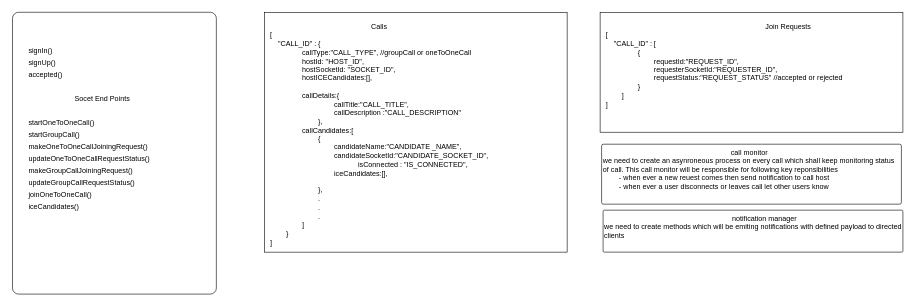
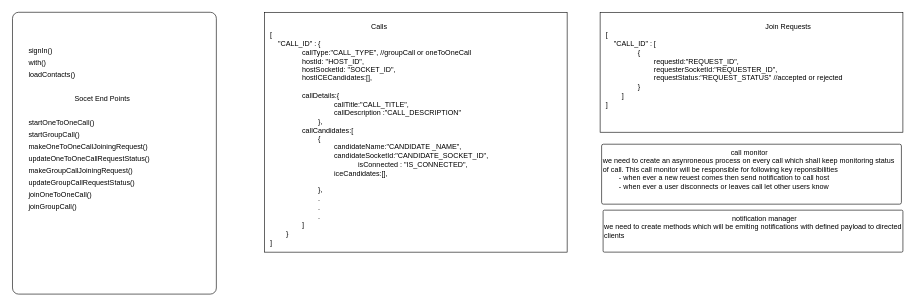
  <mxCell id="0" />
  <mxCell id="1" parent="0" />
  <mxCell id="2" value="" style="rounded=1;whiteSpace=wrap;html=1;arcSize=3;" parent="1" vertex="1"><mxGeometry x="20" y="20" width="340" height="470" as="geometry" /></mxCell>
  <mxCell id="3" value="Socet End Points" style="text;html=1;strokeColor=none;fillColor=none;align=center;verticalAlign=middle;whiteSpace=wrap;rounded=0;" parent="1" vertex="1"><mxGeometry x="25" y="150" width="290" height="30" as="geometry" /></mxCell>
  <mxCell id="4" value="startOneToOneCall()" style="text;html=1;strokeColor=none;fillColor=none;align=left;verticalAlign=middle;whiteSpace=wrap;rounded=0;" parent="1" vertex="1"><mxGeometry x="45" y="190" width="125" height="30" as="geometry" /></mxCell>
  <mxCell id="5" value="startGroupCall()" style="text;html=1;strokeColor=none;fillColor=none;align=left;verticalAlign=middle;whiteSpace=wrap;rounded=0;" parent="1" vertex="1"><mxGeometry x="45" y="210" width="290" height="30" as="geometry" /></mxCell>
  <mxCell id="6" value="makeOneToOneCallJoiningRequest()" style="text;html=1;strokeColor=none;fillColor=none;align=left;verticalAlign=middle;whiteSpace=wrap;rounded=0;" parent="1" vertex="1"><mxGeometry x="45" y="230" width="290" height="30" as="geometry" /></mxCell>
  <mxCell id="7" value="makeGroupCallJoiningRequest()" style="text;html=1;strokeColor=none;fillColor=none;align=left;verticalAlign=middle;whiteSpace=wrap;rounded=0;" parent="1" vertex="1"><mxGeometry x="45" y="270" width="290" height="30" as="geometry" /></mxCell>
  <mxCell id="8" value="updateOneToOneCallRequestStatus()" style="text;html=1;strokeColor=none;fillColor=none;align=left;verticalAlign=middle;whiteSpace=wrap;rounded=0;" parent="1" vertex="1"><mxGeometry x="45" y="250" width="290" height="30" as="geometry" /></mxCell>
  <mxCell id="9" value="updateGroupCallRequestStatus()" style="text;html=1;strokeColor=none;fillColor=none;align=left;verticalAlign=middle;whiteSpace=wrap;rounded=0;" parent="1" vertex="1"><mxGeometry x="45" y="290" width="290" height="30" as="geometry" /></mxCell>
  <mxCell id="10" value="joinOneToOneCall()" style="text;html=1;strokeColor=none;fillColor=none;align=left;verticalAlign=middle;whiteSpace=wrap;rounded=0;" parent="1" vertex="1"><mxGeometry x="45" y="310" width="290" height="30" as="geometry" /></mxCell>
- <mxCell id="11" value="iceCandidates()" style="text;html=1;strokeColor=none;fillColor=none;align=left;verticalAlign=middle;whiteSpace=wrap;rounded=0;" parent="1" vertex="1"><mxGeometry x="45" y="330" width="290" height="30" as="geometry" /></mxCell>
+ <mxCell id="11" value="joinGroupCall()" style="text;html=1;strokeColor=none;fillColor=none;align=left;verticalAlign=middle;whiteSpace=wrap;rounded=0;" parent="1" vertex="1"><mxGeometry x="45" y="330" width="290" height="30" as="geometry" /></mxCell>
  <mxCell id="12" value="signIn()" style="text;html=1;strokeColor=none;fillColor=none;align=left;verticalAlign=middle;whiteSpace=wrap;rounded=0;" parent="1" vertex="1"><mxGeometry x="45" y="70" width="290" height="30" as="geometry" /></mxCell>
- <mxCell id="13" value="signUp()" style="text;html=1;strokeColor=none;fillColor=none;align=left;verticalAlign=middle;whiteSpace=wrap;rounded=0;" parent="1" vertex="1"><mxGeometry x="45" y="90" width="290" height="30" as="geometry" /></mxCell>
- <mxCell id="14" value="accepted()" style="text;html=1;strokeColor=none;fillColor=none;align=left;verticalAlign=middle;whiteSpace=wrap;rounded=0;" parent="1" vertex="1"><mxGeometry x="45" y="110" width="290" height="30" as="geometry" /></mxCell>
+ <mxCell id="13" value="with()" style="text;html=1;strokeColor=none;fillColor=none;align=left;verticalAlign=middle;whiteSpace=wrap;rounded=0;" parent="1" vertex="1"><mxGeometry x="45" y="90" width="290" height="30" as="geometry" /></mxCell>
+ <mxCell id="14" value="loadContacts()" style="text;html=1;strokeColor=none;fillColor=none;align=left;verticalAlign=middle;whiteSpace=wrap;rounded=0;" parent="1" vertex="1"><mxGeometry x="45" y="110" width="290" height="30" as="geometry" /></mxCell>
  <mxCell id="15" value="&lt;div style=&quot;text-align: center;&quot;&gt;Calls&lt;/div&gt;[&lt;br&gt;&amp;nbsp; &amp;nbsp; &quot;CALL_ID&quot; :&lt;span style=&quot;white-space: pre;&quot;&gt;&#09;&lt;/span&gt;{&lt;br&gt;&lt;span style=&quot;white-space: pre;&quot;&gt;&#09;&lt;/span&gt;&lt;span style=&quot;white-space: pre;&quot;&gt;&#09;&lt;/span&gt;callType:&quot;CALL_TYPE&quot;, //groupCall or oneToOneCall&lt;br&gt;&lt;span style=&quot;white-space: pre;&quot;&gt;&#09;&lt;/span&gt;&lt;span style=&quot;white-space: pre;&quot;&gt;&#09;&lt;/span&gt;hostId: &quot;HOST_ID&quot;,&lt;br&gt;&lt;span style=&quot;white-space: pre;&quot;&gt;&#09;&lt;/span&gt;&lt;span style=&quot;white-space: pre;&quot;&gt;&#09;&lt;/span&gt;hostSocketId: &quot;SOCKET_ID&quot;,&lt;br&gt;&lt;span style=&quot;white-space: pre;&quot;&gt;&#09;&lt;/span&gt;&lt;span style=&quot;white-space: pre;&quot;&gt;&#09;&lt;/span&gt;hostICECandidates:[],&lt;br&gt;&lt;span style=&quot;white-space: pre;&quot;&gt;&#09;&lt;/span&gt;&lt;span style=&quot;white-space: pre;&quot;&gt;&#09;&lt;/span&gt;&lt;br&gt;&lt;span style=&quot;white-space: pre;&quot;&gt;&#09;&lt;/span&gt;&lt;span style=&quot;white-space: pre;&quot;&gt;&#09;&lt;/span&gt;callDetails:{&lt;br&gt;&lt;span style=&quot;white-space: pre;&quot;&gt;&#09;&lt;/span&gt;&lt;span style=&quot;white-space: pre;&quot;&gt;&#09;&lt;/span&gt;&lt;span style=&quot;white-space: pre;&quot;&gt;&#09;&lt;/span&gt;&lt;span style=&quot;white-space: pre;&quot;&gt;&#09;&lt;/span&gt;callTitle:&quot;CALL_TITLE&quot;,&lt;br&gt;&lt;span style=&quot;white-space: pre;&quot;&gt;&#09;&lt;/span&gt;&lt;span style=&quot;white-space: pre;&quot;&gt;&#09;&lt;/span&gt;&lt;span style=&quot;white-space: pre;&quot;&gt;&#09;&lt;/span&gt;&lt;span style=&quot;white-space: pre;&quot;&gt;&#09;&lt;/span&gt;callDescription :&quot;CALL_DESCRIPTION&quot;&lt;br&gt;&lt;span style=&quot;white-space: pre;&quot;&gt;&#09;&lt;/span&gt;&lt;span style=&quot;white-space: pre;&quot;&gt;&#09;&lt;/span&gt;&lt;span style=&quot;white-space: pre;&quot;&gt;&#09;&lt;/span&gt;},&lt;br&gt;&lt;span style=&quot;white-space: pre;&quot;&gt;&#09;&lt;/span&gt;&lt;span style=&quot;white-space: pre;&quot;&gt;&#09;&lt;/span&gt;callCandidates:[&lt;br&gt;&lt;span style=&quot;white-space: pre;&quot;&gt;&#09;&lt;/span&gt;&lt;span style=&quot;white-space: pre;&quot;&gt;&#09;&lt;/span&gt;&lt;span style=&quot;white-space: pre;&quot;&gt;&#09;&lt;/span&gt;{&lt;br&gt;&lt;span style=&quot;white-space: pre;&quot;&gt;&#09;&lt;/span&gt;&lt;span style=&quot;white-space: pre;&quot;&gt;&#09;&lt;/span&gt;&lt;span style=&quot;white-space: pre;&quot;&gt;&#09;&lt;/span&gt;&lt;span style=&quot;white-space: pre;&quot;&gt;&#09;&lt;/span&gt;candidateName:&quot;CANDIDATE _NAME&quot;,&lt;br&gt;&lt;span style=&quot;white-space: pre;&quot;&gt;&#09;&lt;/span&gt;&lt;span style=&quot;white-space: pre;&quot;&gt;&#09;&lt;/span&gt;&lt;span style=&quot;white-space: pre;&quot;&gt;&#09;&lt;/span&gt;&lt;span style=&quot;white-space: pre;&quot;&gt;&#09;&lt;/span&gt;candidateSocketId:&quot;CANDIDATE_SOCKET_ID&quot;,&lt;br&gt;&lt;blockquote style=&quot;margin: 0 0 0 40px; border: none; padding: 0px;&quot;&gt;&lt;span style=&quot;white-space: pre;&quot;&gt;&#09;&lt;/span&gt;&lt;span style=&quot;white-space: pre;&quot;&gt;&#09;&lt;/span&gt;&lt;span style=&quot;white-space: pre;&quot;&gt;&#09;&lt;/span&gt;&lt;span style=&quot;white-space: pre;&quot;&gt;&#09;&lt;/span&gt;isConnected : &quot;IS_CONNECTED&quot;,&lt;/blockquote&gt;&lt;span style=&quot;white-space: pre;&quot;&gt;&#09;&lt;/span&gt;&lt;span style=&quot;white-space: pre;&quot;&gt;&#09;&lt;/span&gt;&lt;span style=&quot;white-space: pre;&quot;&gt;&#09;&lt;/span&gt;&lt;span style=&quot;white-space: pre;&quot;&gt;&#09;&lt;/span&gt;iceCandidates:[],&lt;br&gt;&lt;span style=&quot;white-space: pre;&quot;&gt;&#09;&lt;/span&gt;&lt;span style=&quot;white-space: pre;&quot;&gt;&#09;&lt;/span&gt;&lt;span style=&quot;white-space: pre;&quot;&gt;&#09;&lt;/span&gt;&lt;span style=&quot;white-space: pre;&quot;&gt;&#09;&lt;/span&gt;&lt;br&gt;&lt;span style=&quot;white-space: pre;&quot;&gt;&#09;&lt;/span&gt;&lt;span style=&quot;white-space: pre;&quot;&gt;&#09;&lt;/span&gt;&lt;span style=&quot;white-space: pre;&quot;&gt;&#09;&lt;/span&gt;},&lt;br&gt;&lt;span style=&quot;white-space: pre;&quot;&gt;&#09;&lt;/span&gt;&lt;span style=&quot;white-space: pre;&quot;&gt;&#09;&lt;/span&gt;&lt;span style=&quot;white-space: pre;&quot;&gt;&#09;&lt;/span&gt;.&lt;br&gt;&lt;span style=&quot;white-space: pre;&quot;&gt;&#09;&lt;/span&gt;&lt;span style=&quot;white-space: pre;&quot;&gt;&#09;&lt;/span&gt;&lt;span style=&quot;white-space: pre;&quot;&gt;&#09;&lt;/span&gt;.&lt;br&gt;&lt;span style=&quot;white-space: pre;&quot;&gt;&#09;&lt;/span&gt;&lt;span style=&quot;white-space: pre;&quot;&gt;&#09;&lt;/span&gt;&lt;span style=&quot;white-space: pre;&quot;&gt;&#09;&lt;/span&gt;.&lt;br&gt;&lt;span style=&quot;white-space: pre;&quot;&gt;&#09;&lt;/span&gt;&lt;span style=&quot;white-space: pre;&quot;&gt;&#09;&lt;/span&gt;]&lt;br&gt;&lt;span style=&quot;white-space: pre;&quot;&gt;&#09;&lt;/span&gt;}&lt;br&gt;]" style="rounded=1;whiteSpace=wrap;html=1;align=left;verticalAlign=top;arcSize=0;spacingTop=2;spacing=10;" parent="1" vertex="1"><mxGeometry x="440" y="20" width="505" height="400" as="geometry" /></mxCell>
  <mxCell id="16" value="&lt;div style=&quot;text-align: center;&quot;&gt;&lt;span style=&quot;white-space: pre;&quot;&gt;&#09;&lt;/span&gt;&lt;span style=&quot;white-space: pre;&quot;&gt;&#09;&lt;/span&gt;&lt;span style=&quot;white-space: pre;&quot;&gt;&#09;&lt;/span&gt;&lt;span style=&quot;white-space: pre;&quot;&gt;&#09;&lt;/span&gt;&lt;span style=&quot;white-space: pre;&quot;&gt;&#09;&lt;/span&gt;&lt;span style=&quot;white-space: pre;&quot;&gt;&#09;&lt;/span&gt;&lt;span style=&quot;white-space: pre;&quot;&gt;&#09;&lt;/span&gt;&lt;span style=&quot;white-space: pre;&quot;&gt;&#09;&lt;/span&gt;Join Requests&lt;/div&gt;[&lt;br&gt;&amp;nbsp; &amp;nbsp; &quot;CALL_ID&quot; :&lt;span style=&quot;white-space: pre;&quot;&gt;&#09;&lt;/span&gt;[&lt;br&gt;&lt;span style=&quot;white-space: pre;&quot;&gt;&#09;&lt;/span&gt;&lt;span style=&quot;white-space: pre;&quot;&gt;&#09;&lt;/span&gt;{&lt;br&gt;&lt;span style=&quot;white-space: pre;&quot;&gt;&#09;&lt;/span&gt;&lt;span style=&quot;white-space: pre;&quot;&gt;&#09;&lt;/span&gt;&lt;span style=&quot;white-space: pre;&quot;&gt;&#09;&lt;/span&gt;requestId:&quot;REQUEST_ID&quot;,&lt;br&gt;&lt;span style=&quot;white-space: pre;&quot;&gt;&#09;&lt;/span&gt;&lt;span style=&quot;white-space: pre;&quot;&gt;&#09;&lt;/span&gt;&lt;span style=&quot;white-space: pre;&quot;&gt;&#09;&lt;/span&gt;requesterSocketId:&quot;REQUESTER_ID&quot;,&lt;br&gt;&lt;span style=&quot;white-space: pre;&quot;&gt;&#09;&lt;/span&gt;&lt;span style=&quot;white-space: pre;&quot;&gt;&#09;&lt;/span&gt;&lt;span style=&quot;white-space: pre;&quot;&gt;&#09;&lt;/span&gt;requestStatus:&quot;REQUEST_STATUS&quot; //accepted or rejected&lt;br&gt;&lt;span style=&quot;white-space: pre;&quot;&gt;&#09;&lt;/span&gt;&lt;span style=&quot;white-space: pre;&quot;&gt;&#09;&lt;/span&gt;}&lt;br&gt;&lt;span style=&quot;white-space: pre;&quot;&gt;&#09;&lt;/span&gt;]&lt;br&gt;]" style="rounded=1;whiteSpace=wrap;html=1;align=left;verticalAlign=top;arcSize=0;spacingTop=2;spacing=10;" parent="1" vertex="1"><mxGeometry x="1000" y="20" width="505" height="200" as="geometry" /></mxCell>
  <mxCell id="17" value="&lt;span style=&quot;white-space: pre;&quot;&gt;&#09;&lt;/span&gt;&lt;span style=&quot;white-space: pre;&quot;&gt;&#09;&lt;/span&gt;&lt;span style=&quot;white-space: pre;&quot;&gt;&#09;&lt;/span&gt;&lt;span style=&quot;white-space: pre;&quot;&gt;&#09;&lt;/span&gt;&lt;span style=&quot;white-space: pre;&quot;&gt;&#09;&lt;/span&gt;&lt;span style=&quot;white-space: pre;&quot;&gt;&#09;&lt;/span&gt;&lt;span style=&quot;white-space: pre;&quot;&gt;&#09;&lt;/span&gt;&lt;span style=&quot;white-space: pre;&quot;&gt;&#09;&lt;/span&gt;call monitor&lt;br&gt;we need to create an asynroneous process on every call which shall keep monitoring status of call. This call monitor will be responsible for following key reponsibilities&lt;br&gt;&lt;span style=&quot;white-space: pre;&quot;&gt;&#09;&lt;/span&gt;- when ever a new reuest comes then send notification to call host&lt;br&gt;&lt;span style=&quot;white-space: pre;&quot;&gt;&#09;&lt;/span&gt;- when ever a user disconnects or leaves call let other users know" style="rounded=1;whiteSpace=wrap;html=1;arcSize=3;align=left;verticalAlign=top;" parent="1" vertex="1"><mxGeometry x="1002.5" y="240" width="500" height="100" as="geometry" /></mxCell>
  <mxCell id="18" value="&lt;span style=&quot;white-space: pre;&quot;&gt;&#09;&lt;/span&gt;&lt;span style=&quot;white-space: pre;&quot;&gt;&#09;&lt;/span&gt;&lt;span style=&quot;white-space: pre;&quot;&gt;&#09;&lt;/span&gt;&lt;span style=&quot;white-space: pre;&quot;&gt;&#09;&lt;/span&gt;&lt;span style=&quot;white-space: pre;&quot;&gt;&#09;&lt;/span&gt;&lt;span style=&quot;white-space: pre;&quot;&gt;&#09;&lt;/span&gt;&lt;span style=&quot;white-space: pre;&quot;&gt;&#09;&lt;/span&gt;&lt;span style=&quot;white-space: pre;&quot;&gt;&#09;&lt;/span&gt;notification manager&lt;br&gt;we need to create methods which will be emiting notifications with defined payload to directed clients" style="rounded=1;whiteSpace=wrap;html=1;arcSize=3;align=left;verticalAlign=top;" parent="1" vertex="1"><mxGeometry x="1005" y="350" width="500" height="70" as="geometry" /></mxCell>
